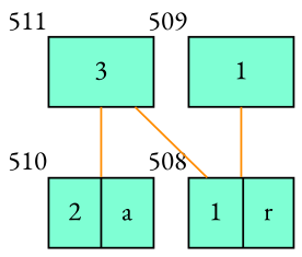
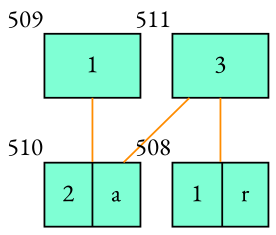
  graph {
    fontname="EB Garamond"
    node [fillcolor=aquamarine fontname="EB Garamond" shape=box style=filled]
    edge [color=darkorange fontname="EB Garamond"]
    n1 [label=3 xlabel=511]
    n2 [label="2 | a" shape=record xlabel=510]
    n3 [label="1 | r" shape=record xlabel=508]
    n4 [label=1 xlabel=509]
    n1 -- n2
    n1 -- n3
-   n4 -- n3
+   n4 -- n2
  }
